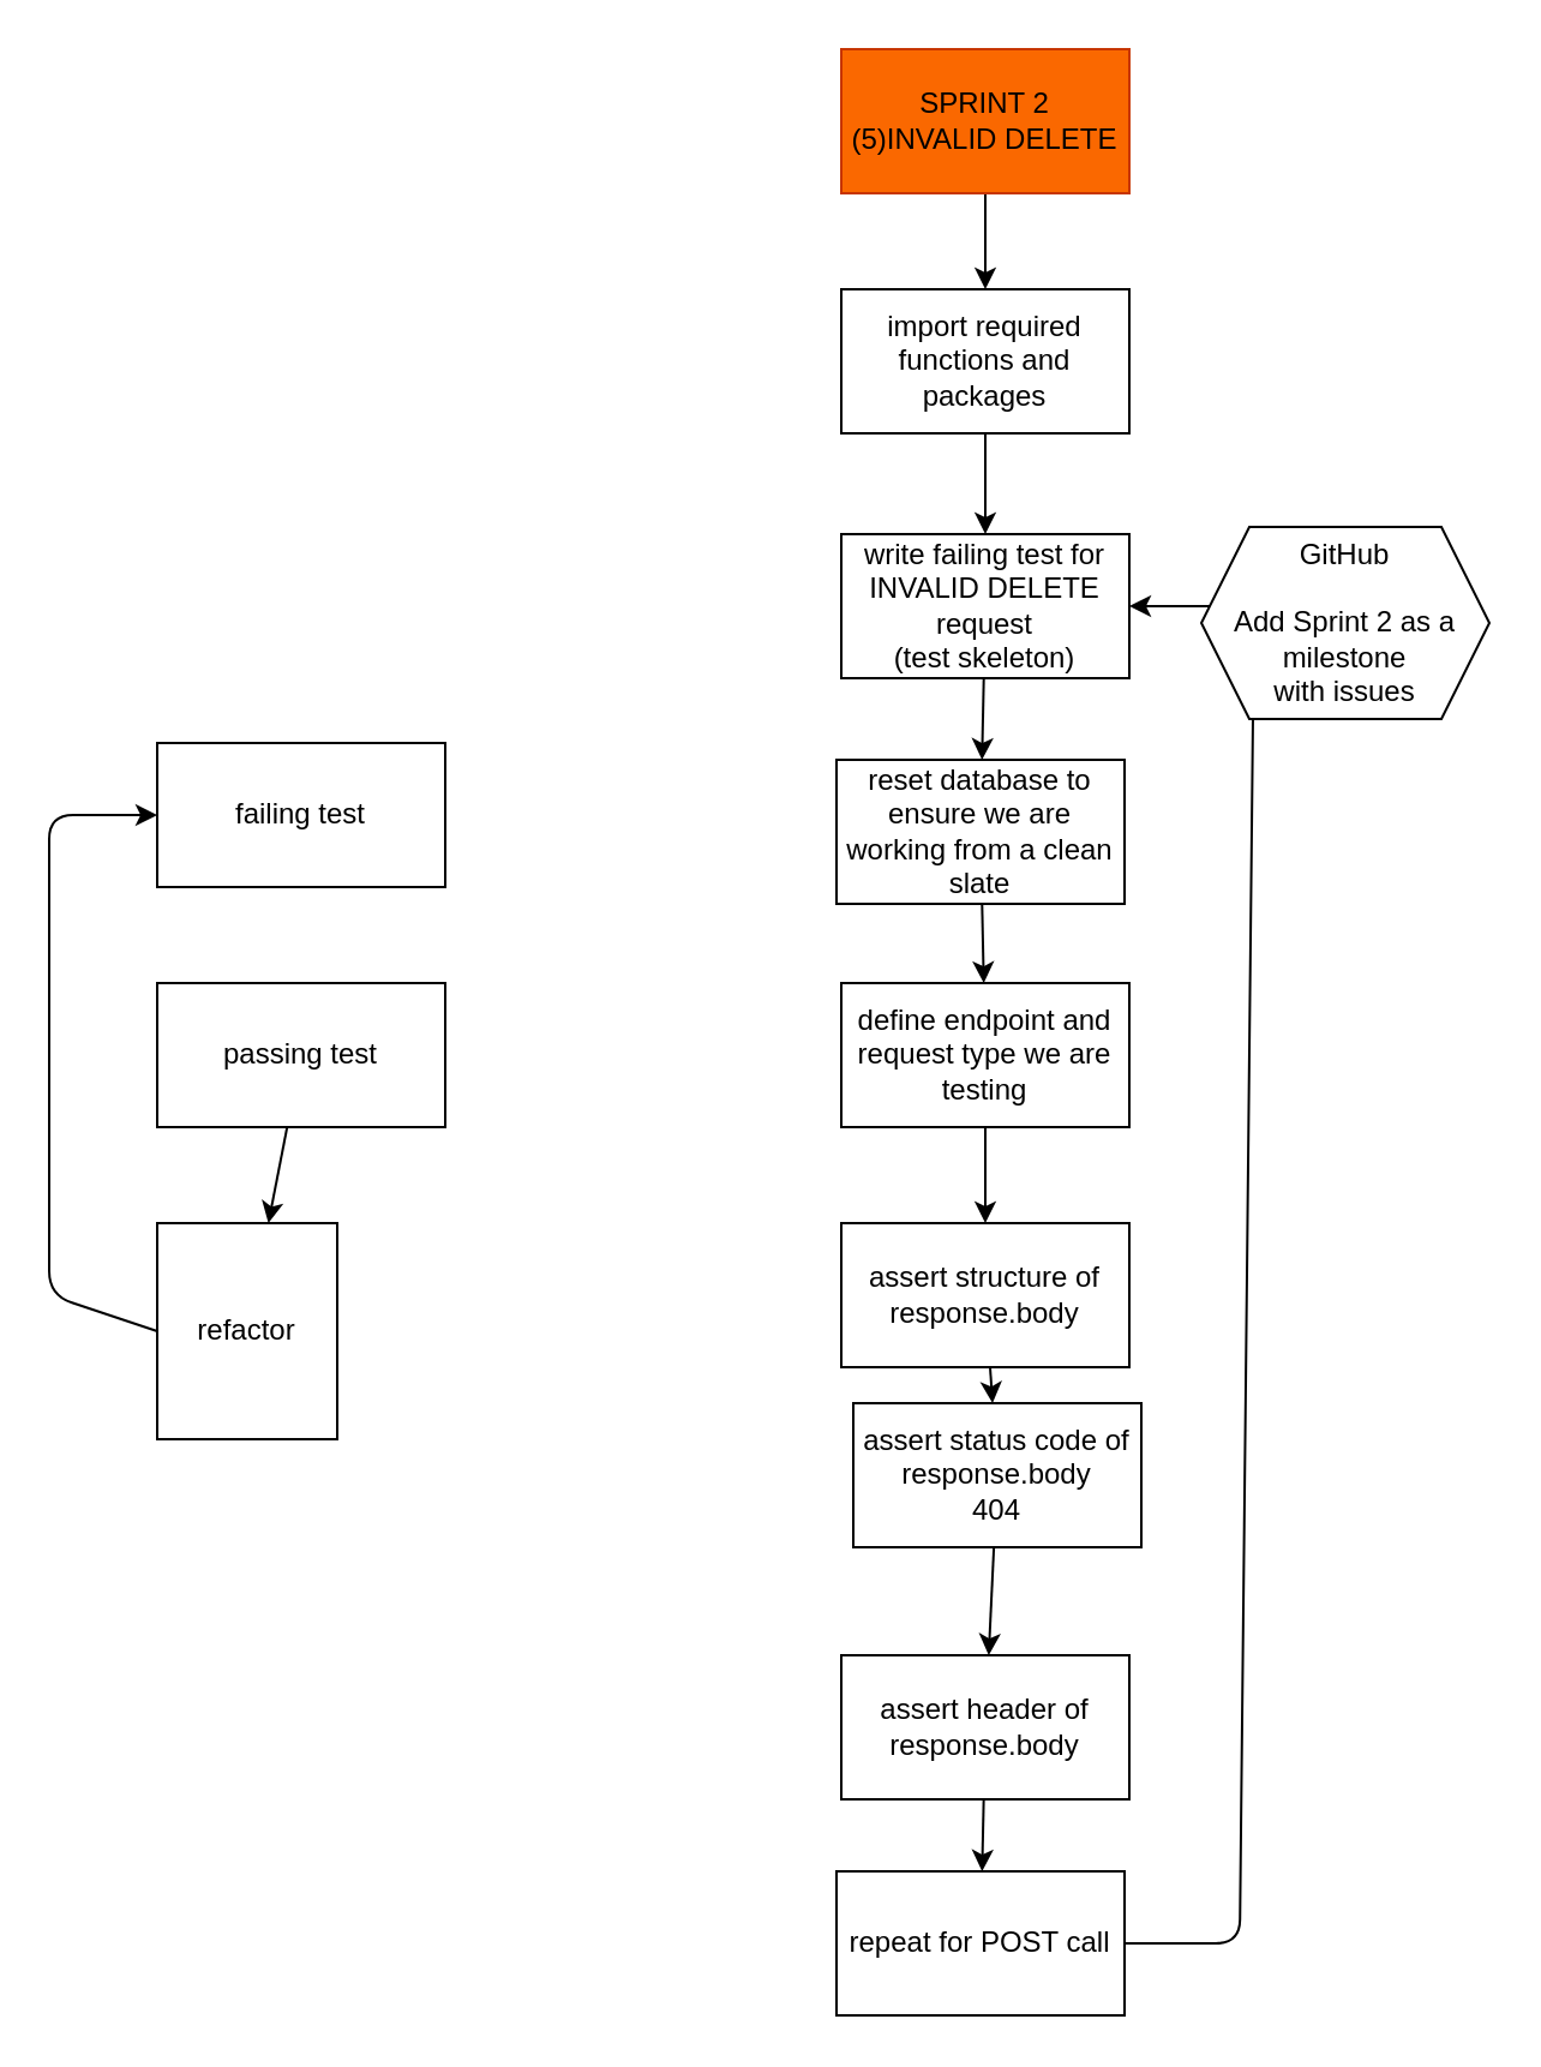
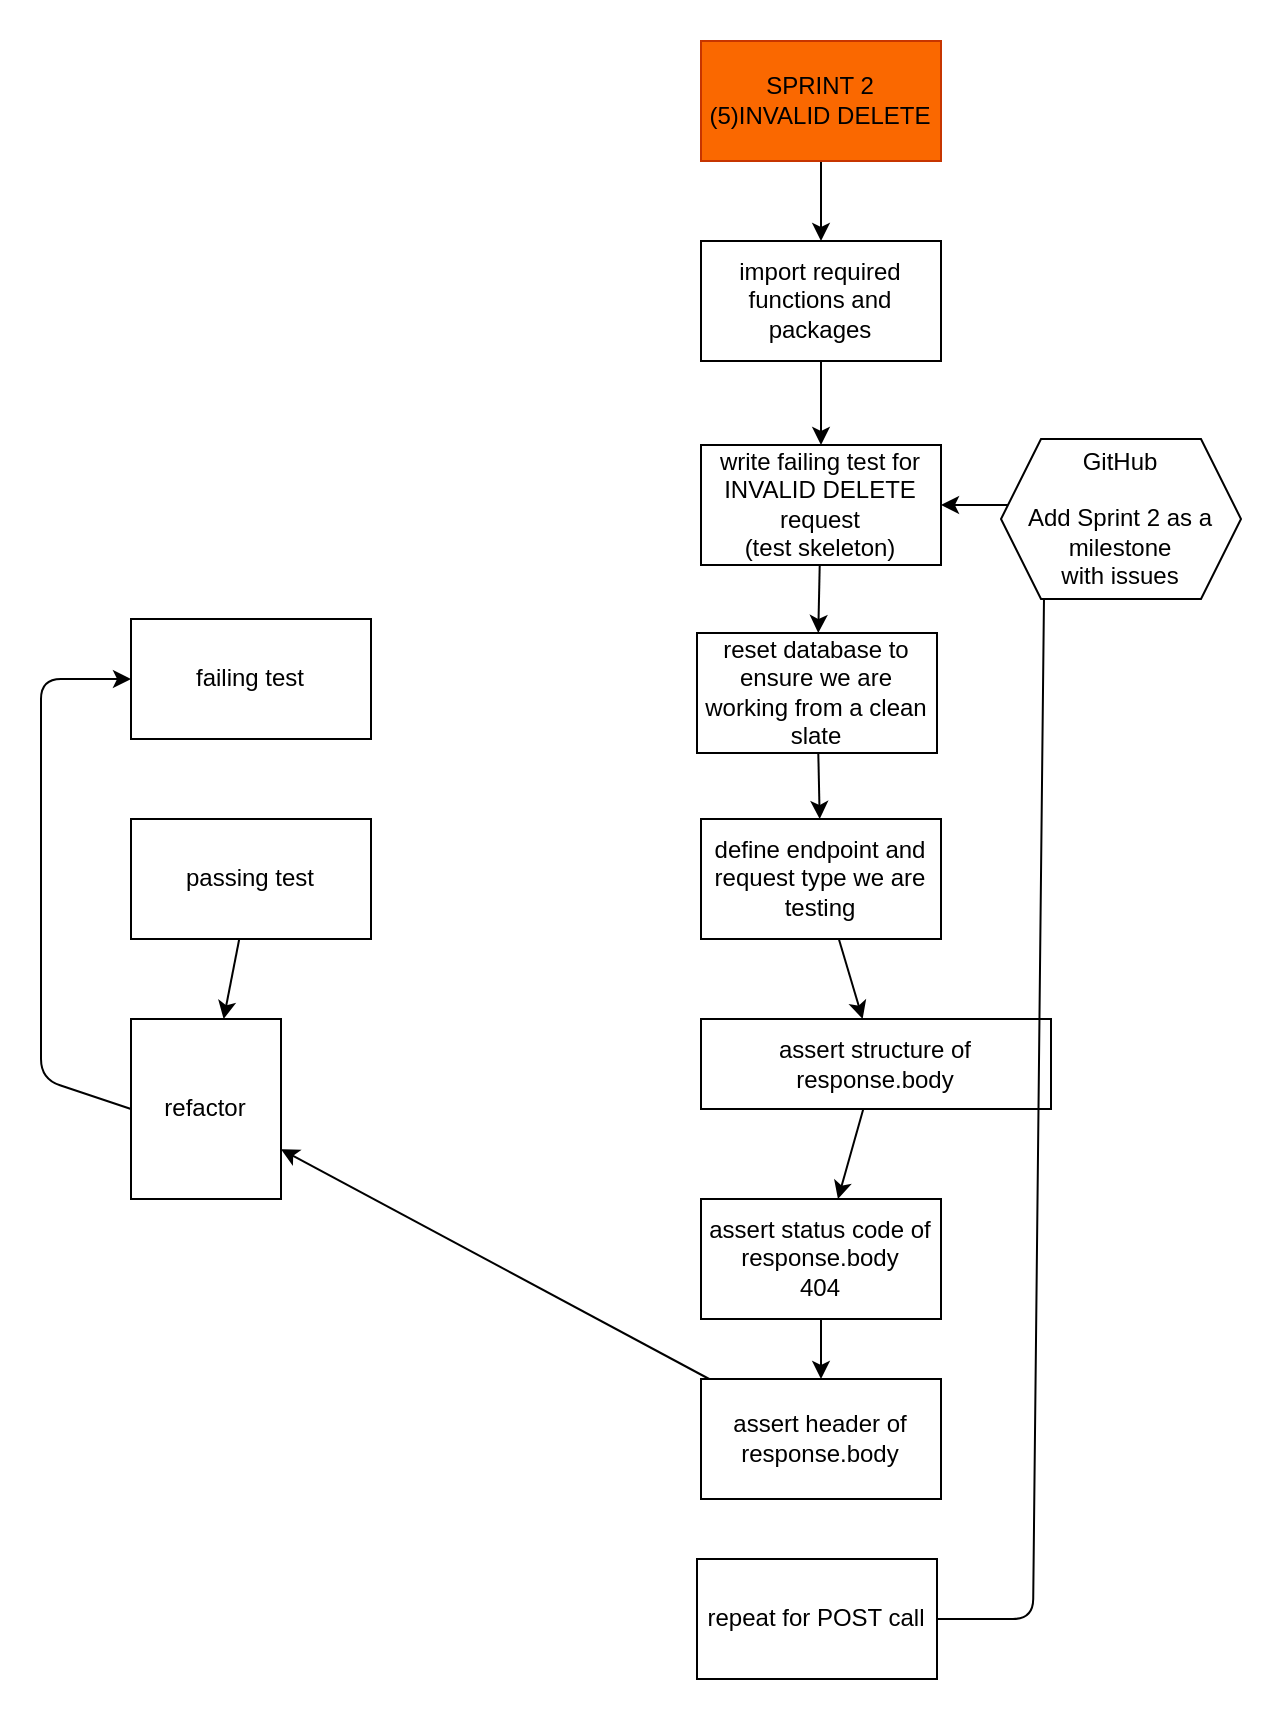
  <mxCell id="0" />
  <mxCell id="1" parent="0" />
  <mxCell id="2" value="" style="edgeStyle=none;html=1;" edge="1" parent="1" source="3" target="15"><mxGeometry relative="1" as="geometry" /></mxCell>
  <mxCell id="3" value="SPRINT 2&lt;br&gt;(5)INVALID DELETE" style="rounded=0;whiteSpace=wrap;html=1;fillColor=#fa6800;fontColor=#000000;strokeColor=#C73500;" vertex="1" parent="1"><mxGeometry x="350" y="20" width="120" height="60" as="geometry" /></mxCell>
  <mxCell id="4" value="" style="edgeStyle=none;html=1;" edge="1" parent="1" source="5" target="17"><mxGeometry relative="1" as="geometry" /></mxCell>
  <mxCell id="5" value="write failing test for INVALID DELETE request &lt;br&gt;(test skeleton)" style="rounded=0;whiteSpace=wrap;html=1;" vertex="1" parent="1"><mxGeometry x="350" y="222" width="120" height="60" as="geometry" /></mxCell>
  <mxCell id="6" value="" style="edgeStyle=none;html=1;" edge="1" parent="1" source="7" target="9"><mxGeometry relative="1" as="geometry" /></mxCell>
  <mxCell id="7" value="define endpoint and request type we are testing" style="rounded=0;whiteSpace=wrap;html=1;" vertex="1" parent="1"><mxGeometry x="350" y="409" width="120" height="60" as="geometry" /></mxCell>
  <mxCell id="8" value="" style="edgeStyle=none;html=1;" edge="1" parent="1" source="9" target="11"><mxGeometry relative="1" as="geometry" /></mxCell>
- <mxCell id="9" value="assert structure of response.body" style="whiteSpace=wrap;html=1;rounded=0;" vertex="1" parent="1"><mxGeometry x="350" y="509" width="120" height="60" as="geometry" /></mxCell>
+ <mxCell id="9" value="assert structure of response.body" style="whiteSpace=wrap;html=1;rounded=0;" vertex="1" parent="1"><mxGeometry x="350" y="509" width="175" height="45" as="geometry" /></mxCell>
  <mxCell id="10" value="" style="edgeStyle=none;html=1;" edge="1" parent="1" source="11" target="13"><mxGeometry relative="1" as="geometry" /></mxCell>
- <mxCell id="11" value="assert status code of response.body&lt;br&gt;404" style="rounded=0;whiteSpace=wrap;html=1;" vertex="1" parent="1"><mxGeometry x="355" y="584" width="120" height="60" as="geometry" /></mxCell>
- <mxCell id="12" value="" style="edgeStyle=none;html=1;" edge="1" parent="1" source="13" target="18"><mxGeometry relative="1" as="geometry" /></mxCell>
+ <mxCell id="11" value="assert status code of response.body&lt;br&gt;404" style="rounded=0;whiteSpace=wrap;html=1;" vertex="1" parent="1"><mxGeometry x="350" y="599" width="120" height="60" as="geometry" /></mxCell>
+ <mxCell id="12" value="" style="edgeStyle=none;html=1;" edge="1" parent="1" source="13" target="23"><mxGeometry relative="1" as="geometry" /></mxCell>
  <mxCell id="13" value="assert header of response.body" style="rounded=0;whiteSpace=wrap;html=1;" vertex="1" parent="1"><mxGeometry x="350" y="689" width="120" height="60" as="geometry" /></mxCell>
  <mxCell id="14" value="" style="edgeStyle=none;html=1;" edge="1" parent="1" source="15" target="5"><mxGeometry relative="1" as="geometry" /></mxCell>
  <mxCell id="15" value="import required functions and packages" style="rounded=0;whiteSpace=wrap;html=1;" vertex="1" parent="1"><mxGeometry x="350" y="120" width="120" height="60" as="geometry" /></mxCell>
  <mxCell id="16" value="" style="edgeStyle=none;html=1;" edge="1" parent="1" source="17" target="7"><mxGeometry relative="1" as="geometry" /></mxCell>
  <mxCell id="17" value="reset database to ensure we are working from a clean slate" style="rounded=0;whiteSpace=wrap;html=1;" vertex="1" parent="1"><mxGeometry x="348" y="316" width="120" height="60" as="geometry" /></mxCell>
  <mxCell id="18" value="repeat for POST call" style="rounded=0;whiteSpace=wrap;html=1;" vertex="1" parent="1"><mxGeometry x="348" y="779" width="120" height="60" as="geometry" /></mxCell>
  <mxCell id="19" value="" style="endArrow=classic;html=1;exitX=1;exitY=0.5;exitDx=0;exitDy=0;entryX=1;entryY=0.5;entryDx=0;entryDy=0;" edge="1" parent="1" source="18" target="5"><mxGeometry width="50" height="50" relative="1" as="geometry"><mxPoint x="298" y="549" as="sourcePoint" /><mxPoint x="348" y="499" as="targetPoint" /><Array as="points"><mxPoint x="516" y="809" /><mxPoint x="522" y="252" /></Array></mxGeometry></mxCell>
  <mxCell id="20" value="failing test" style="rounded=0;whiteSpace=wrap;html=1;" vertex="1" parent="1"><mxGeometry x="65" y="309" width="120" height="60" as="geometry" /></mxCell>
  <mxCell id="21" value="" style="edgeStyle=none;html=1;" edge="1" parent="1" source="22" target="23"><mxGeometry relative="1" as="geometry" /></mxCell>
  <mxCell id="22" value="passing test" style="rounded=0;whiteSpace=wrap;html=1;" vertex="1" parent="1"><mxGeometry x="65" y="409" width="120" height="60" as="geometry" /></mxCell>
  <mxCell id="23" value="refactor" style="rounded=0;whiteSpace=wrap;html=1;" vertex="1" parent="1"><mxGeometry x="65" y="509" width="75" height="90" as="geometry" /></mxCell>
  <mxCell id="24" value="" style="endArrow=classic;html=1;exitX=0;exitY=0.5;exitDx=0;exitDy=0;entryX=0;entryY=0.5;entryDx=0;entryDy=0;" edge="1" parent="1" source="23" target="20"><mxGeometry width="50" height="50" relative="1" as="geometry"><mxPoint x="255" y="542" as="sourcePoint" /><mxPoint x="305" y="492" as="targetPoint" /><Array as="points"><mxPoint x="20" y="539" /><mxPoint x="20" y="339" /></Array></mxGeometry></mxCell>
  <mxCell id="25" value="GitHub&lt;br&gt;&lt;br&gt;Add Sprint 2 as a milestone&lt;br&gt;with issues" style="shape=hexagon;perimeter=hexagonPerimeter2;whiteSpace=wrap;html=1;fixedSize=1;" vertex="1" parent="1"><mxGeometry x="500" y="219" width="120" height="80" as="geometry" /></mxCell>
